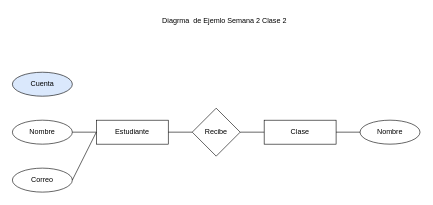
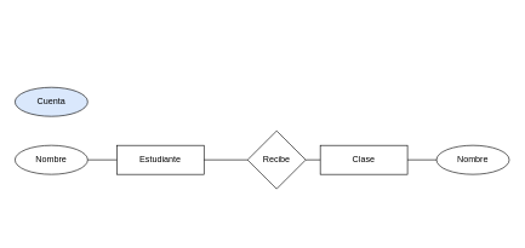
  <mxCell id="0" />
  <mxCell id="1" parent="0" />
  <mxCell id="2" value="Nombre" style="ellipse;whiteSpace=wrap;html=1;" vertex="1" parent="1"><mxGeometry x="20" y="200" width="100" height="40" as="geometry" /></mxCell>
  <mxCell id="3" value="Cuenta" style="ellipse;whiteSpace=wrap;html=1;fillColor=#dae8fc;" vertex="1" parent="1"><mxGeometry x="20" y="120" width="100" height="40" as="geometry" /></mxCell>
- <mxCell id="4" value="Correo" style="ellipse;whiteSpace=wrap;html=1;" vertex="1" parent="1"><mxGeometry x="20" y="280" width="100" height="40" as="geometry" /></mxCell>
  <mxCell id="5" value="Estudiante" style="rounded=0;whiteSpace=wrap;html=1;" vertex="1" parent="1"><mxGeometry x="160" y="200" width="120" height="40" as="geometry" /></mxCell>
- <mxCell id="6" value="Recibe" style="rhombus;whiteSpace=wrap;html=1;" vertex="1" parent="1"><mxGeometry x="320" y="180" width="80" height="80" as="geometry" /></mxCell>
+ <mxCell id="6" value="Recibe" style="rhombus;whiteSpace=wrap;html=1;" vertex="1" parent="1"><mxGeometry x="340" y="180" width="80" height="80" as="geometry" /></mxCell>
  <mxCell id="7" value="Clase" style="rounded=0;whiteSpace=wrap;html=1;" vertex="1" parent="1"><mxGeometry x="440" y="200" width="120" height="40" as="geometry" /></mxCell>
- <mxCell id="8" value="" style="endArrow=none;html=1;rounded=0;exitX=1;exitY=0.5;exitDx=0;exitDy=0;entryX=0;entryY=0.5;entryDx=0;entryDy=0;" edge="1" parent="1" source="4" target="5"><mxGeometry width="50" height="50" relative="1" as="geometry"><mxPoint x="120" y="280" as="sourcePoint" /><mxPoint x="170" y="230" as="targetPoint" /></mxGeometry></mxCell>
  <mxCell id="9" value="" style="endArrow=none;html=1;rounded=0;entryX=0;entryY=0.5;entryDx=0;entryDy=0;exitX=1;exitY=0.5;exitDx=0;exitDy=0;" edge="1" parent="1" source="2" target="5"><mxGeometry width="50" height="50" relative="1" as="geometry"><mxPoint x="390" y="410" as="sourcePoint" /><mxPoint x="440" y="360" as="targetPoint" /></mxGeometry></mxCell>
  <mxCell id="10" value="" style="endArrow=none;html=1;rounded=0;entryX=0;entryY=0.5;entryDx=0;entryDy=0;exitX=1;exitY=0.5;exitDx=0;exitDy=0;" edge="1" parent="1" source="5" target="6"><mxGeometry width="50" height="50" relative="1" as="geometry"><mxPoint x="320" y="280" as="sourcePoint" /><mxPoint x="370" y="230" as="targetPoint" /></mxGeometry></mxCell>
  <mxCell id="11" value="" style="endArrow=none;html=1;rounded=0;entryX=0;entryY=0.5;entryDx=0;entryDy=0;exitX=1;exitY=0.5;exitDx=0;exitDy=0;" edge="1" parent="1" source="6" target="7"><mxGeometry width="50" height="50" relative="1" as="geometry"><mxPoint x="320" y="280" as="sourcePoint" /><mxPoint x="370" y="230" as="targetPoint" /></mxGeometry></mxCell>
  <mxCell id="12" value="Nombre" style="ellipse;whiteSpace=wrap;html=1;" vertex="1" parent="1"><mxGeometry x="600" y="200" width="100" height="40" as="geometry" /></mxCell>
  <mxCell id="13" value="" style="endArrow=none;html=1;rounded=0;entryX=0;entryY=0.5;entryDx=0;entryDy=0;" edge="1" parent="1" target="12"><mxGeometry width="50" height="50" relative="1" as="geometry"><mxPoint x="560" y="220" as="sourcePoint" /><mxPoint x="610" y="170" as="targetPoint" /></mxGeometry></mxCell>
- <mxCell id="14" value="Diagrma&amp;nbsp; de Ejemlo Semana 2 Clase 2" style="text;html=1;align=center;verticalAlign=middle;whiteSpace=wrap;rounded=0;" vertex="1" parent="1"><mxGeometry x="254" y="20" width="240" height="30" as="geometry" /></mxCell>
